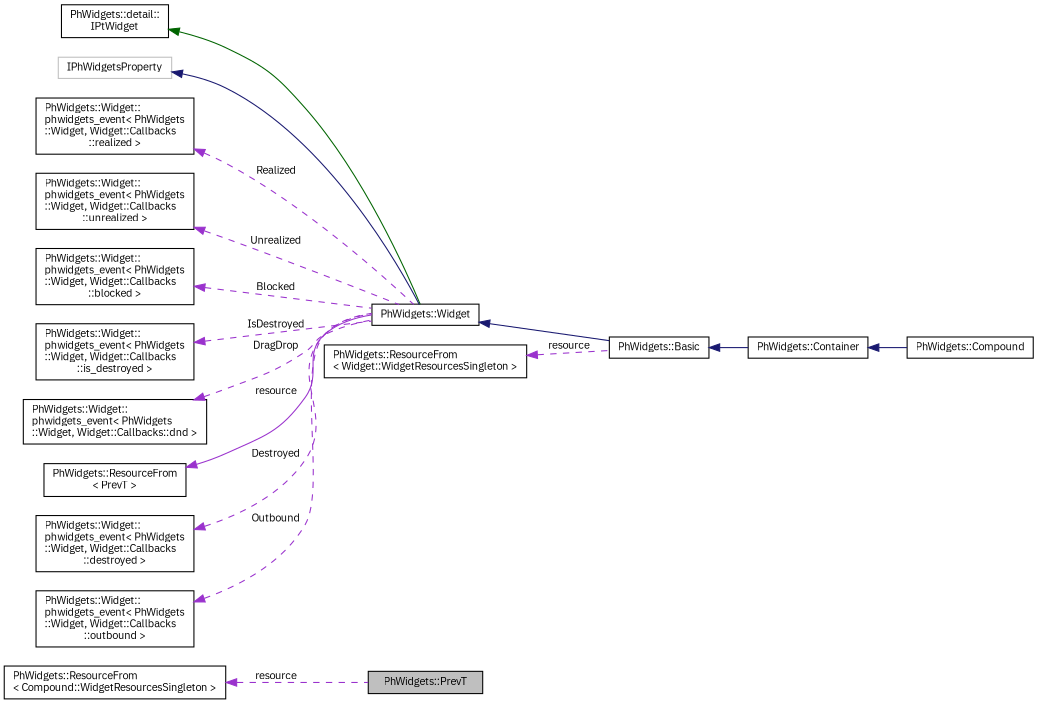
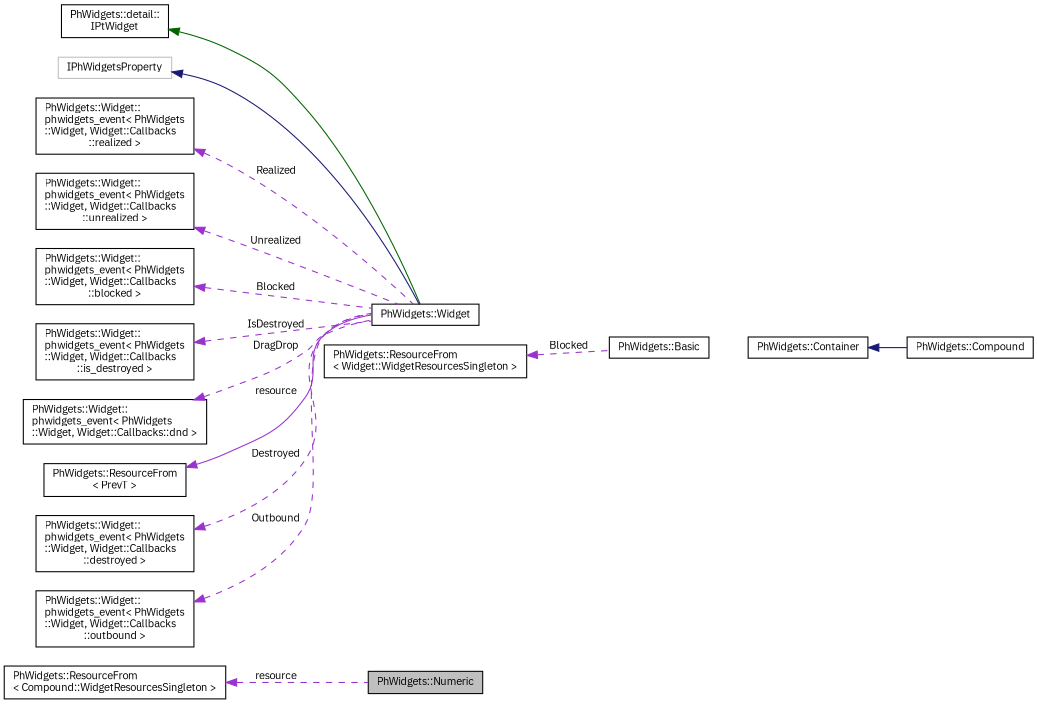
  digraph {
    fontname="IBM Plex Sans"
    rankdir=LR
    node [color=black fillcolor=white fontname="IBM Plex Sans" fontsize=10 shape=record style=filled]
    edge [color=darkorchid3 dir=back fontname="IBM Plex Sans" fontsize=10 labelfontname=Helvetica labelfontsize=10 style=dashed]
-   n1 [fillcolor=grey75 fontcolor=black height=0.2 label="PhWidgets::PrevT" width=0.4]
+   n1 [fillcolor=grey75 fontcolor=black height=0.2 label="PhWidgets::Numeric" width=0.4]
    n2 [height=0.2 label="PhWidgets::Compound" width=0.4]
    n3 [height=0.2 label="PhWidgets::Container" width=0.4]
    n4 [height=0.2 label="PhWidgets::Basic" width=0.4]
    n5 [height=0.2 label="PhWidgets::Widget" width=0.4]
    n6 [height=0.2 label="PhWidgets::detail::\lIPtWidget" width=0.4]
    n7 [color=grey75 height=0.2 label=IPhWidgetsProperty width=0.4]
    n8 [height=0.2 label="PhWidgets::Widget::\lphwidgets_event\< PhWidgets\l::Widget, Widget::Callbacks\l::realized \>" width=0.4]
    n9 [height=0.2 label="PhWidgets::Widget::\lphwidgets_event\< PhWidgets\l::Widget, Widget::Callbacks\l::unrealized \>" width=0.4]
    n10 [height=0.2 label="PhWidgets::Widget::\lphwidgets_event\< PhWidgets\l::Widget, Widget::Callbacks\l::blocked \>" width=0.4]
    n11 [height=0.2 label="PhWidgets::Widget::\lphwidgets_event\< PhWidgets\l::Widget, Widget::Callbacks\l::is_destroyed \>" width=0.4]
    n12 [height=0.2 label="PhWidgets::Widget::\lphwidgets_event\< PhWidgets\l::Widget, Widget::Callbacks::dnd \>" width=0.4]
    n13 [height=0.2 label="PhWidgets::ResourceFrom\l\< PrevT \>" width=0.4]
    n14 [height=0.2 label="PhWidgets::Widget::\lphwidgets_event\< PhWidgets\l::Widget, Widget::Callbacks\l::destroyed \>" width=0.4]
    n15 [height=0.2 label="PhWidgets::Widget::\lphwidgets_event\< PhWidgets\l::Widget, Widget::Callbacks\l::outbound \>" width=0.4]
    n16 [height=0.2 label="PhWidgets::ResourceFrom\l\< Widget::WidgetResourcesSingleton \>" width=0.4]
    n17 [height=0.2 label="PhWidgets::ResourceFrom\l\< Compound::WidgetResourcesSingleton \>" width=0.4]
    n3 -> n2 [color=midnightblue style=solid]
-   n4 -> n3 [color=midnightblue style=solid]
-   n5 -> n4 [color=midnightblue style=solid]
    n6 -> n5 [color=darkgreen style=solid]
    n7 -> n5 [color=midnightblue style=solid]
    n8 -> n5 [label=" Realized"]
    n9 -> n5 [label=" Unrealized"]
    n10 -> n5 [label=" Blocked"]
    n11 -> n5 [label=" IsDestroyed"]
    n12 -> n5 [label=" DragDrop"]
    n13 -> n5 [label=" resource" style=solid]
    n14 -> n5 [label=" Destroyed"]
    n15 -> n5 [label=" Outbound"]
-   n16 -> n4 [label=" resource"]
+   n16 -> n4 [label=" Blocked"]
    n17 -> n1 [label=" resource"]
  }
